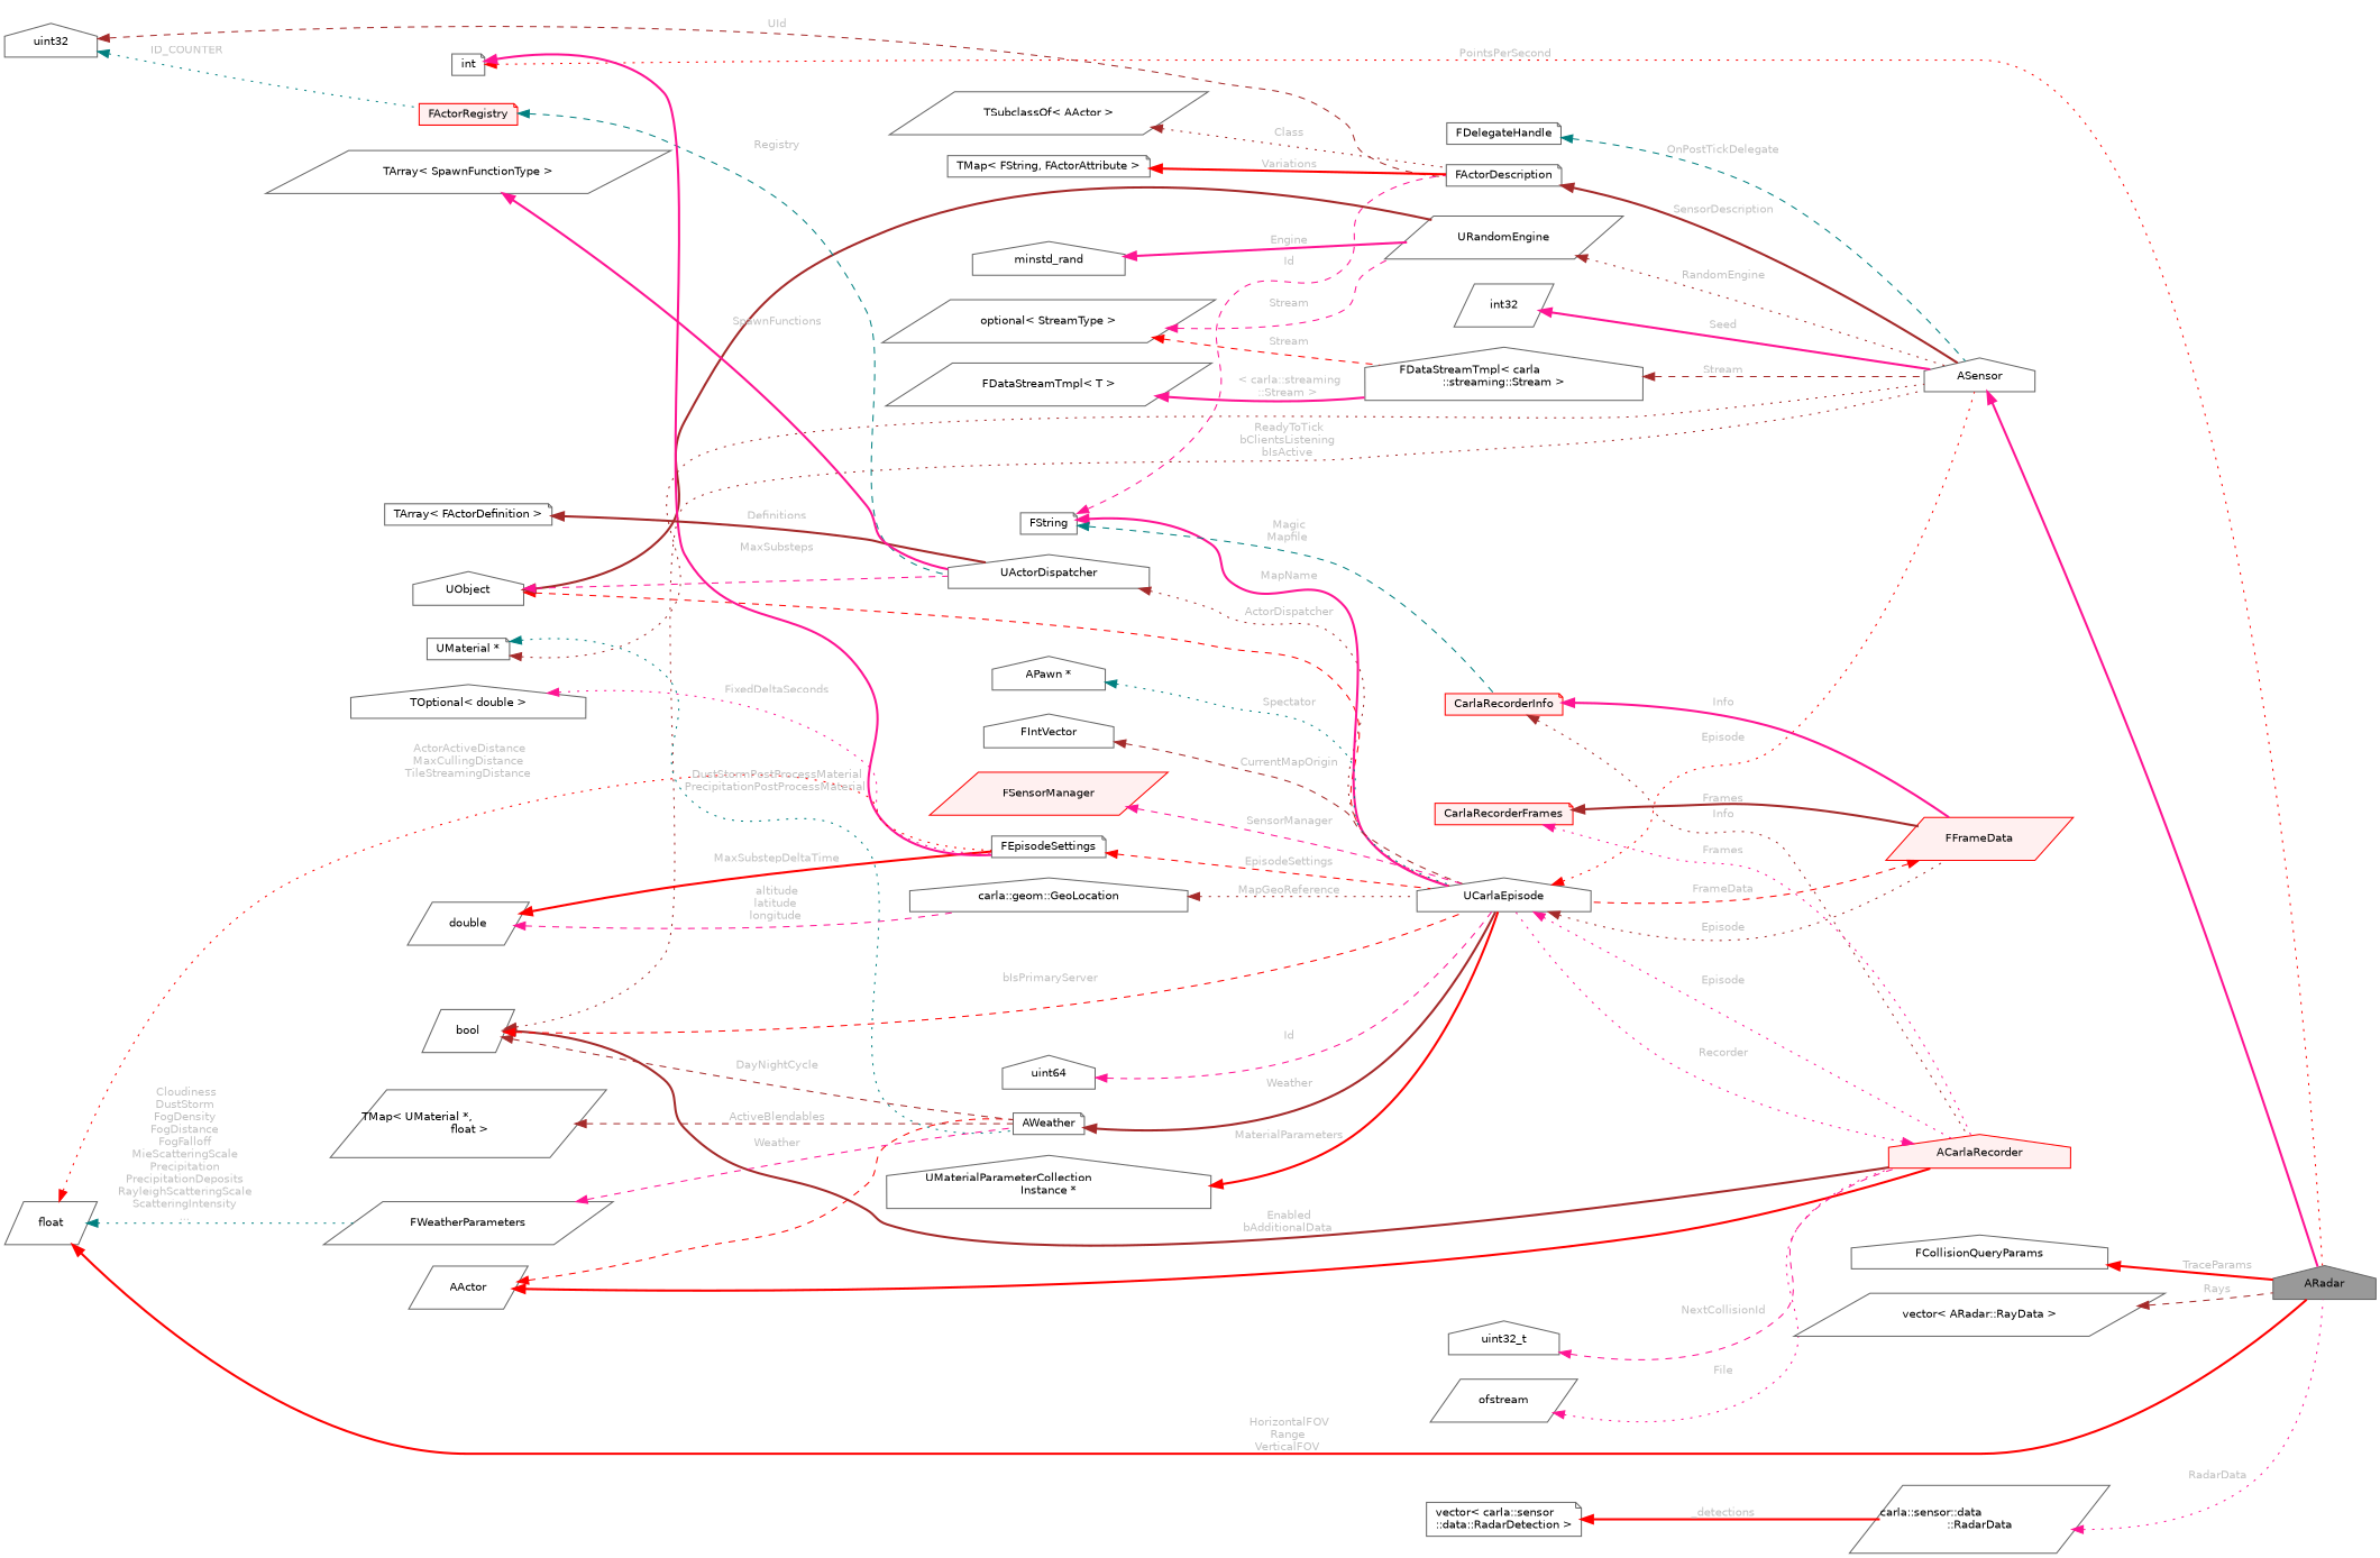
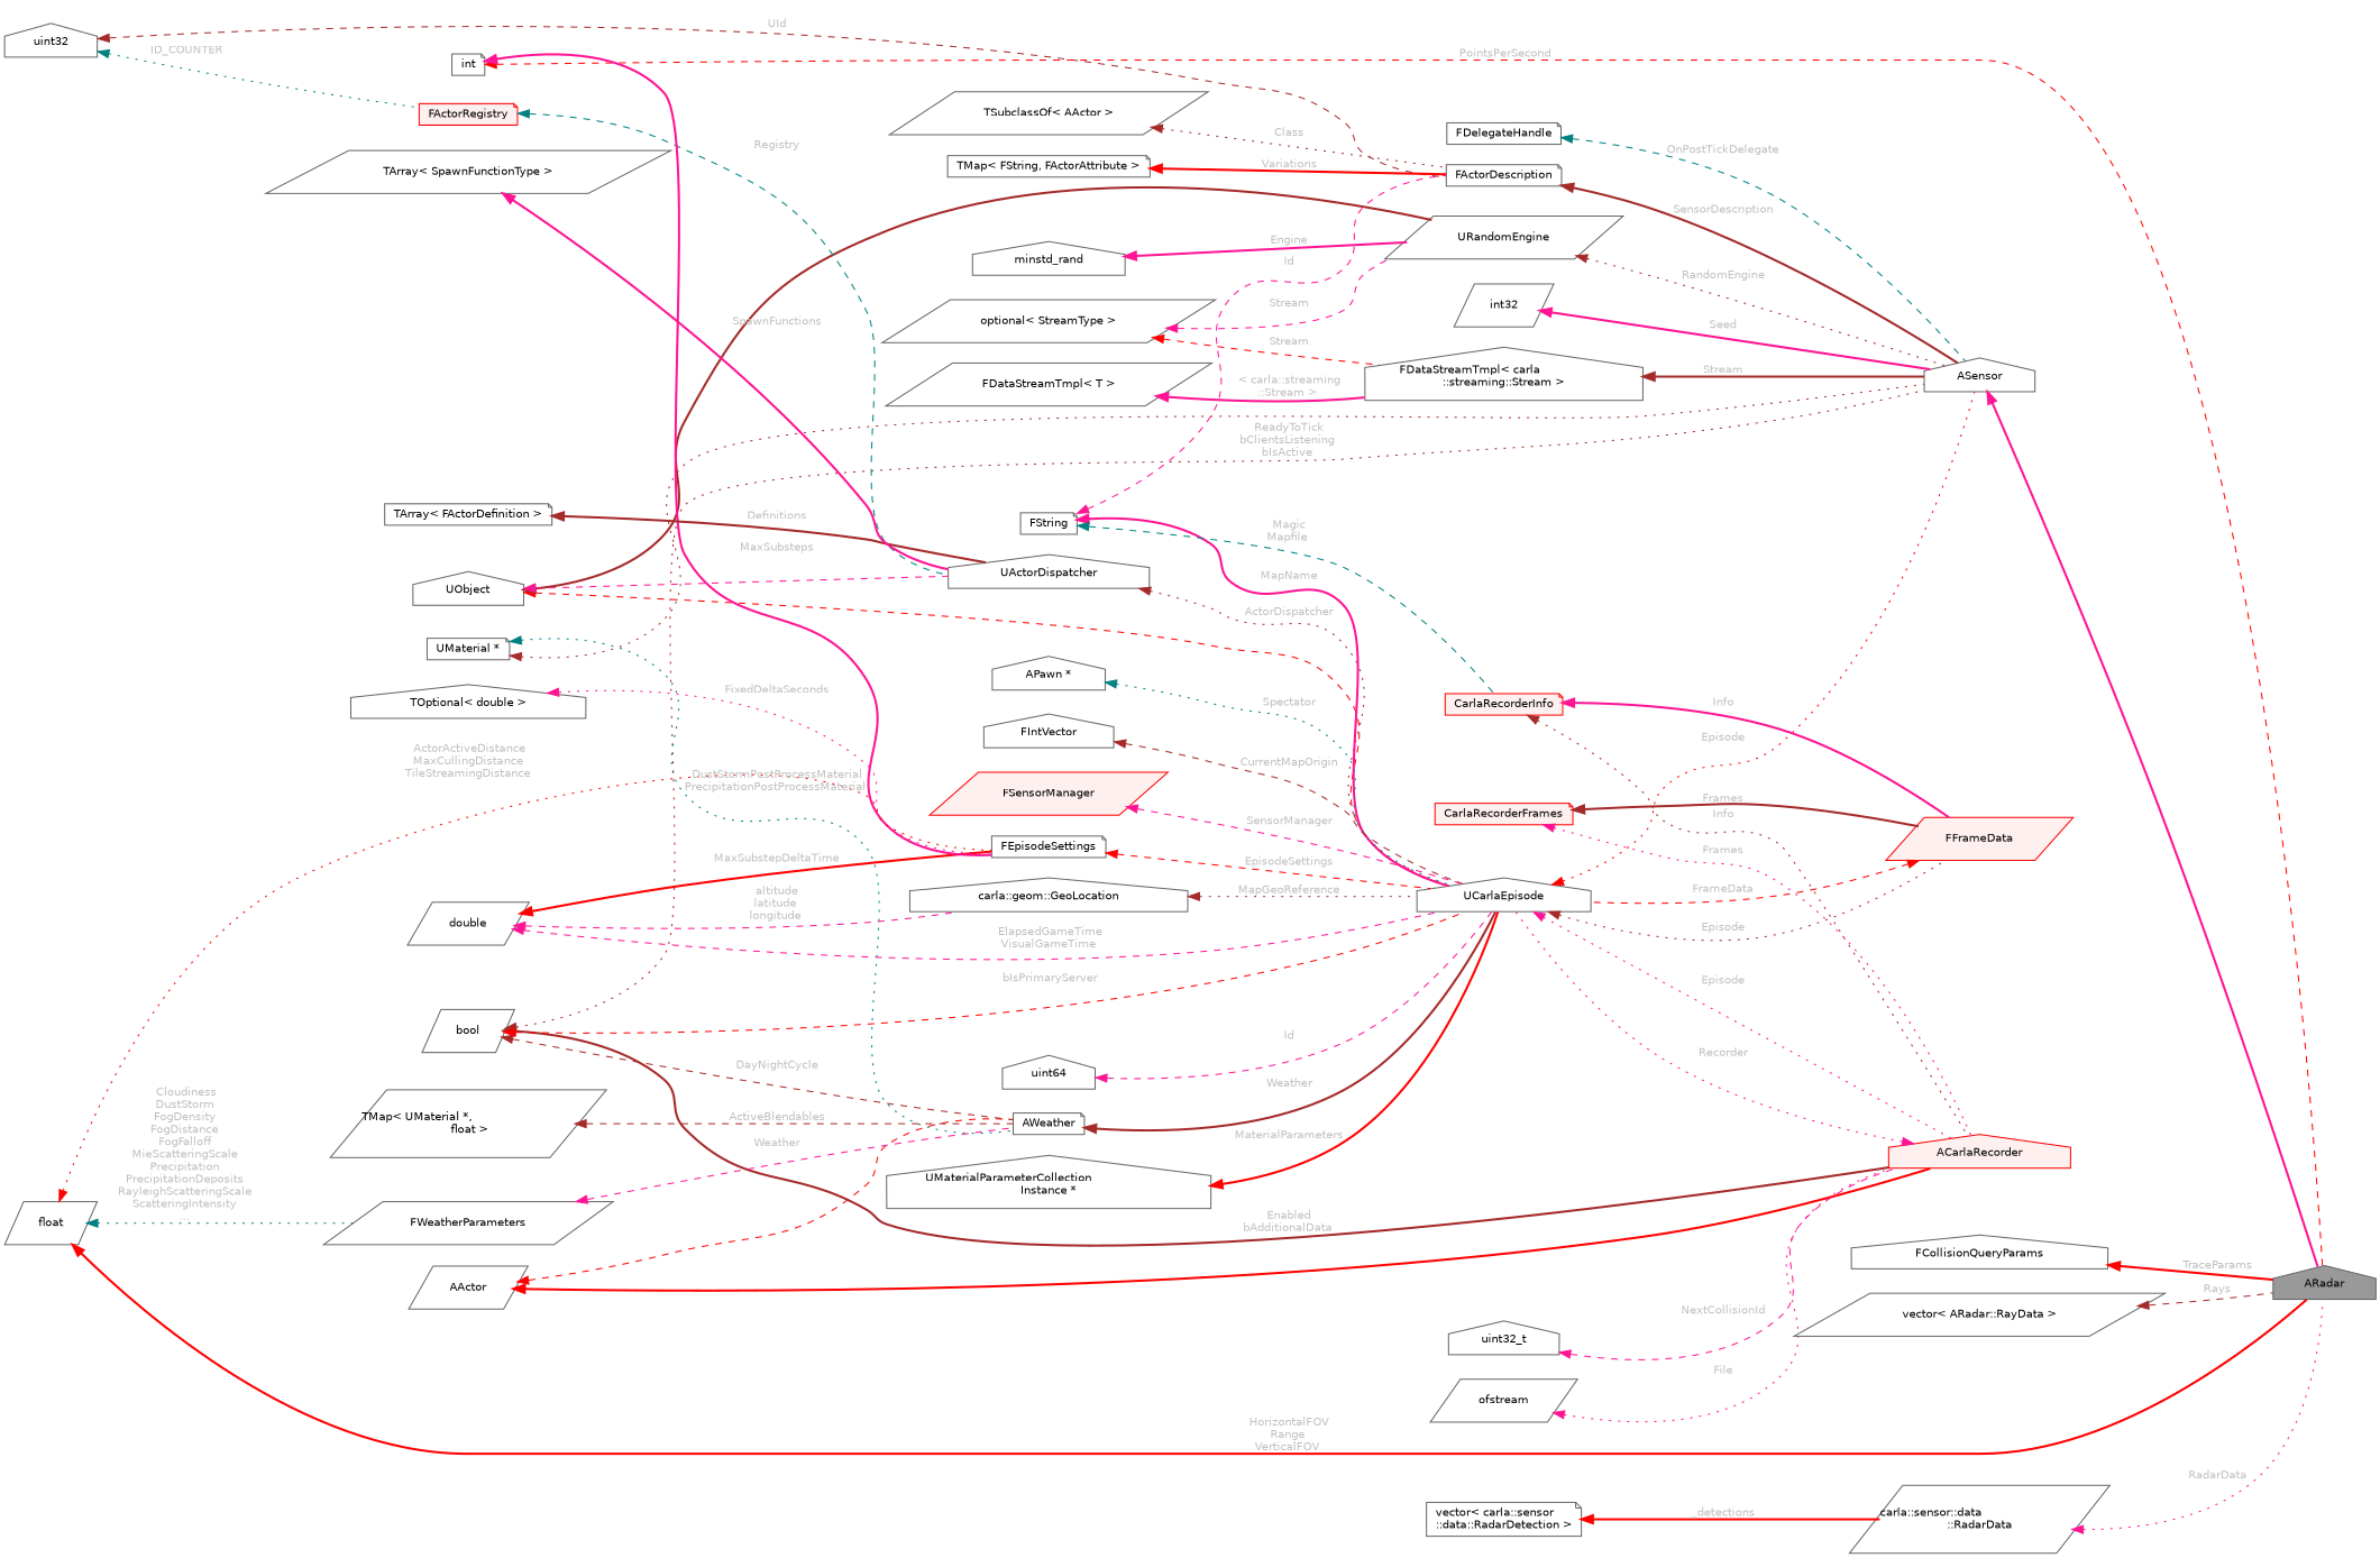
  digraph {
    rankdir=LR
    node [color=gray40 fillcolor=white fontname=Helvetica fontsize=10 shape=house style=filled]
    edge [color=deeppink dir=back fontname=Helvetica fontsize=10 labelfontname=Helvetica labelfontsize=10 style=dashed fontcolor=grey]
    n1 [fillcolor=grey60 fontcolor=black height=0.2 label=ARadar width=0.4]
    n2 [height=0.2 label=ASensor width=0.4]
    n3 [height=0.2 label=AActor shape=parallelogram width=0.4]
    n4 [height=0.2 label=AWeather shape=note width=0.4]
    n5 [color=red fillcolor="#FFF0F0" height=0.2 label=ACarlaRecorder width=0.4]
    n6 [height=0.2 label=UCarlaEpisode width=0.4]
    n7 [height=0.2 label=int32 shape=parallelogram width=0.4]
    n8 [height=0.2 label=URandomEngine shape=parallelogram width=0.4]
    n9 [height=0.2 label=UObject width=0.4]
    n10 [height=0.2 label=UActorDispatcher width=0.4]
    n11 [color=red fillcolor="#FFF0F0" height=0.2 label=FFrameData shape=parallelogram width=0.4]
    n12 [height=0.2 label=minstd_rand width=0.4]
    n13 [height=0.2 label=bool shape=parallelogram width=0.4]
    n14 [height=0.2 label=FEpisodeSettings shape=note width=0.4]
    n15 [height=0.2 label="FDataStreamTmpl\< carla\l::streaming::Stream \>" width=0.4]
    n16 [height=0.2 label="optional\< StreamType \>" shape=parallelogram width=0.4]
    n17 [height=0.2 label="FDataStreamTmpl\< T \>" shape=parallelogram width=0.4]
    n18 [height=0.2 label=FDelegateHandle shape=note width=0.4]
    n19 [height=0.2 label=FActorDescription shape=note width=0.4]
    n20 [height=0.2 label=uint32 width=0.4]
    n21 [color=red fillcolor="#FFF0F0" height=0.2 label=FActorRegistry shape=note width=0.4]
    n22 [height=0.2 label=FString shape=note width=0.4]
    n23 [color=red fillcolor="#FFF0F0" height=0.2 label=CarlaRecorderInfo shape=note width=0.4]
    n24 [height=0.2 label="TSubclassOf\< AActor \>" shape=parallelogram width=0.4]
    n25 [height=0.2 label="TMap\< FString, FActorAttribute \>" shape=note width=0.4]
    n26 [height=0.2 label=uint64 width=0.4]
    n27 [height=0.2 label=double shape=parallelogram width=0.4]
    n28 [height=0.2 label="carla::geom::GeoLocation" width=0.4]
    n29 [height=0.2 label="TOptional\< double \>" width=0.4]
    n30 [height=0.2 label=int shape=note width=0.4]
    n31 [height=0.2 label=float shape=parallelogram width=0.4]
    n32 [height=0.2 label=FWeatherParameters shape=parallelogram width=0.4]
    n33 [height=0.2 label="TArray\< FActorDefinition \>" shape=note width=0.4]
    n34 [height=0.2 label="TArray\< SpawnFunctionType \>" shape=parallelogram width=0.4]
    n35 [height=0.2 label="APawn *" width=0.4]
    n36 [height=0.2 label="UMaterial *" shape=note width=0.4]
    n37 [height=0.2 label="TMap\< UMaterial *,\l float \>" shape=parallelogram width=0.4]
    n38 [height=0.2 label="UMaterialParameterCollection\lInstance *" width=0.4]
    n39 [height=0.2 label=uint32_t width=0.4]
    n40 [height=0.2 label=ofstream shape=parallelogram width=0.4]
    n41 [color=red fillcolor="#FFF0F0" height=0.2 label=CarlaRecorderFrames shape=note width=0.4]
    n42 [height=0.2 label=FIntVector width=0.4]
    n43 [color=red fillcolor="#FFF0F0" height=0.2 label=FSensorManager shape=parallelogram width=0.4]
    n44 [height=0.2 label="carla::sensor::data\l::RadarData" shape=parallelogram width=0.4]
    n45 [height=0.2 label="vector\< carla::sensor\l::data::RadarDetection \>" shape=note width=0.4]
    n46 [height=0.2 label=FCollisionQueryParams width=0.4]
    n47 [height=0.2 label="vector\< ARadar::RayData \>" shape=parallelogram width=0.4]
    n2 -> n1 [style=bold fontcolor=""]
    n3 -> n4 [color=red fontcolor=""]
    n3 -> n5 [color=red style=bold fontcolor=""]
    n4 -> n6 [color=brown label=" Weather" style=bold]
    n5 -> n6 [label=" Recorder" style=dotted]
    n6 -> n2 [color=red label=" Episode" style=dotted]
    n6 -> n5 [label=" Episode" style=dotted]
    n6 -> n11 [color=brown label=" Episode" style=dotted]
    n7 -> n2 [label=" Seed" style=bold]
    n8 -> n2 [color=brown label=" RandomEngine" style=dotted]
    n9 -> n6 [color=red fontcolor=""]
    n9 -> n8 [color=brown style=bold fontcolor=""]
    n9 -> n10 [fontcolor=""]
    n10 -> n6 [color=brown label=" ActorDispatcher" style=dotted]
    n11 -> n6 [color=red label=" FrameData"]
    n12 -> n8 [label=" Engine" style=bold]
    n13 -> n2 [color=brown label=" ReadyToTick\nbClientsListening\nbIsActive" style=dotted]
    n13 -> n4 [color=brown label=" DayNightCycle"]
    n13 -> n5 [color=brown label=" Enabled\nbAdditionalData" style=bold]
    n13 -> n6 [color=red label=" bIsPrimaryServer"]
    n14 -> n6 [color=red label=" EpisodeSettings"]
-   n15 -> n2 [color=brown label=" Stream"]
+   n15 -> n2 [color=brown label=" Stream" style=bold]
    n16 -> n8 [label=" Stream"]
    n16 -> n15 [color=red label=" Stream"]
    n17 -> n15 [label=" \< carla::streaming\l::Stream \>" style=bold]
    n18 -> n2 [color=teal label=" OnPostTickDelegate"]
    n19 -> n2 [color=brown label=" SensorDescription" style=bold]
    n20 -> n19 [color=brown label=" UId"]
    n20 -> n21 [color=teal label=" ID_COUNTER" style=dotted]
    n21 -> n10 [color=teal label=" Registry"]
    n22 -> n6 [label=" MapName" style=bold]
    n22 -> n19 [label=" Id"]
    n22 -> n23 [color=teal label=" Magic\nMapfile"]
    n23 -> n5 [color=brown label=" Info" style=dotted]
    n23 -> n11 [label=" Info" style=bold]
    n24 -> n19 [color=brown label=" Class" style=dotted]
    n25 -> n19 [color=red label=" Variations" style=bold]
    n26 -> n6 [label=" Id"]
+   n27 -> n6 [label=" ElapsedGameTime\nVisualGameTime"]
    n27 -> n14 [color=red label=" MaxSubstepDeltaTime" style=bold]
    n27 -> n28 [label=" altitude\nlatitude\nlongitude"]
    n28 -> n6 [color=brown label=" MapGeoReference" style=dotted]
    n29 -> n14 [label=" FixedDeltaSeconds" style=dotted]
-   n30 -> n1 [color=red label=" PointsPerSecond" style=dotted]
+   n30 -> n1 [color=red label=" PointsPerSecond"]
    n30 -> n14 [label=" MaxSubsteps" style=bold]
    n31 -> n1 [color=red label=" HorizontalFOV\nRange\nVerticalFOV" style=bold]
    n31 -> n14 [color=red label=" ActorActiveDistance\nMaxCullingDistance\nTileStreamingDistance" style=dotted]
    n31 -> n32 [color=teal label=" Cloudiness\nDustStorm\nFogDensity\nFogDistance\nFogFalloff\nMieScatteringScale\nPrecipitation\nPrecipitationDeposits\nRayleighScatteringScale\nScatteringIntensity\n..." style=dotted]
    n32 -> n4 [label=" Weather"]
    n33 -> n10 [color=brown label=" Definitions" style=bold]
    n34 -> n10 [label=" SpawnFunctions" style=bold]
    n35 -> n6 [color=teal label=" Spectator" style=dotted]
    n36 -> n2 [color=brown style=dotted fontcolor=""]
    n36 -> n4 [color=teal label=" DustStormPostProcessMaterial\nPrecipitationPostProcessMaterial" style=dotted]
    n37 -> n4 [color=brown label=" ActiveBlendables"]
    n38 -> n6 [color=red label=" MaterialParameters" style=bold]
    n39 -> n5 [label=" NextCollisionId"]
    n40 -> n5 [label=" File" style=dotted]
    n41 -> n5 [label=" Frames" style=dotted]
    n41 -> n11 [color=brown label=" Frames" style=bold]
    n42 -> n6 [color=brown label=" CurrentMapOrigin"]
    n43 -> n6 [label=" SensorManager"]
    n44 -> n1 [label=" RadarData" style=dotted]
    n45 -> n44 [color=red label=" _detections" style=bold]
    n46 -> n1 [color=red label=" TraceParams" style=bold]
    n47 -> n1 [color=brown label=" Rays"]
  }
